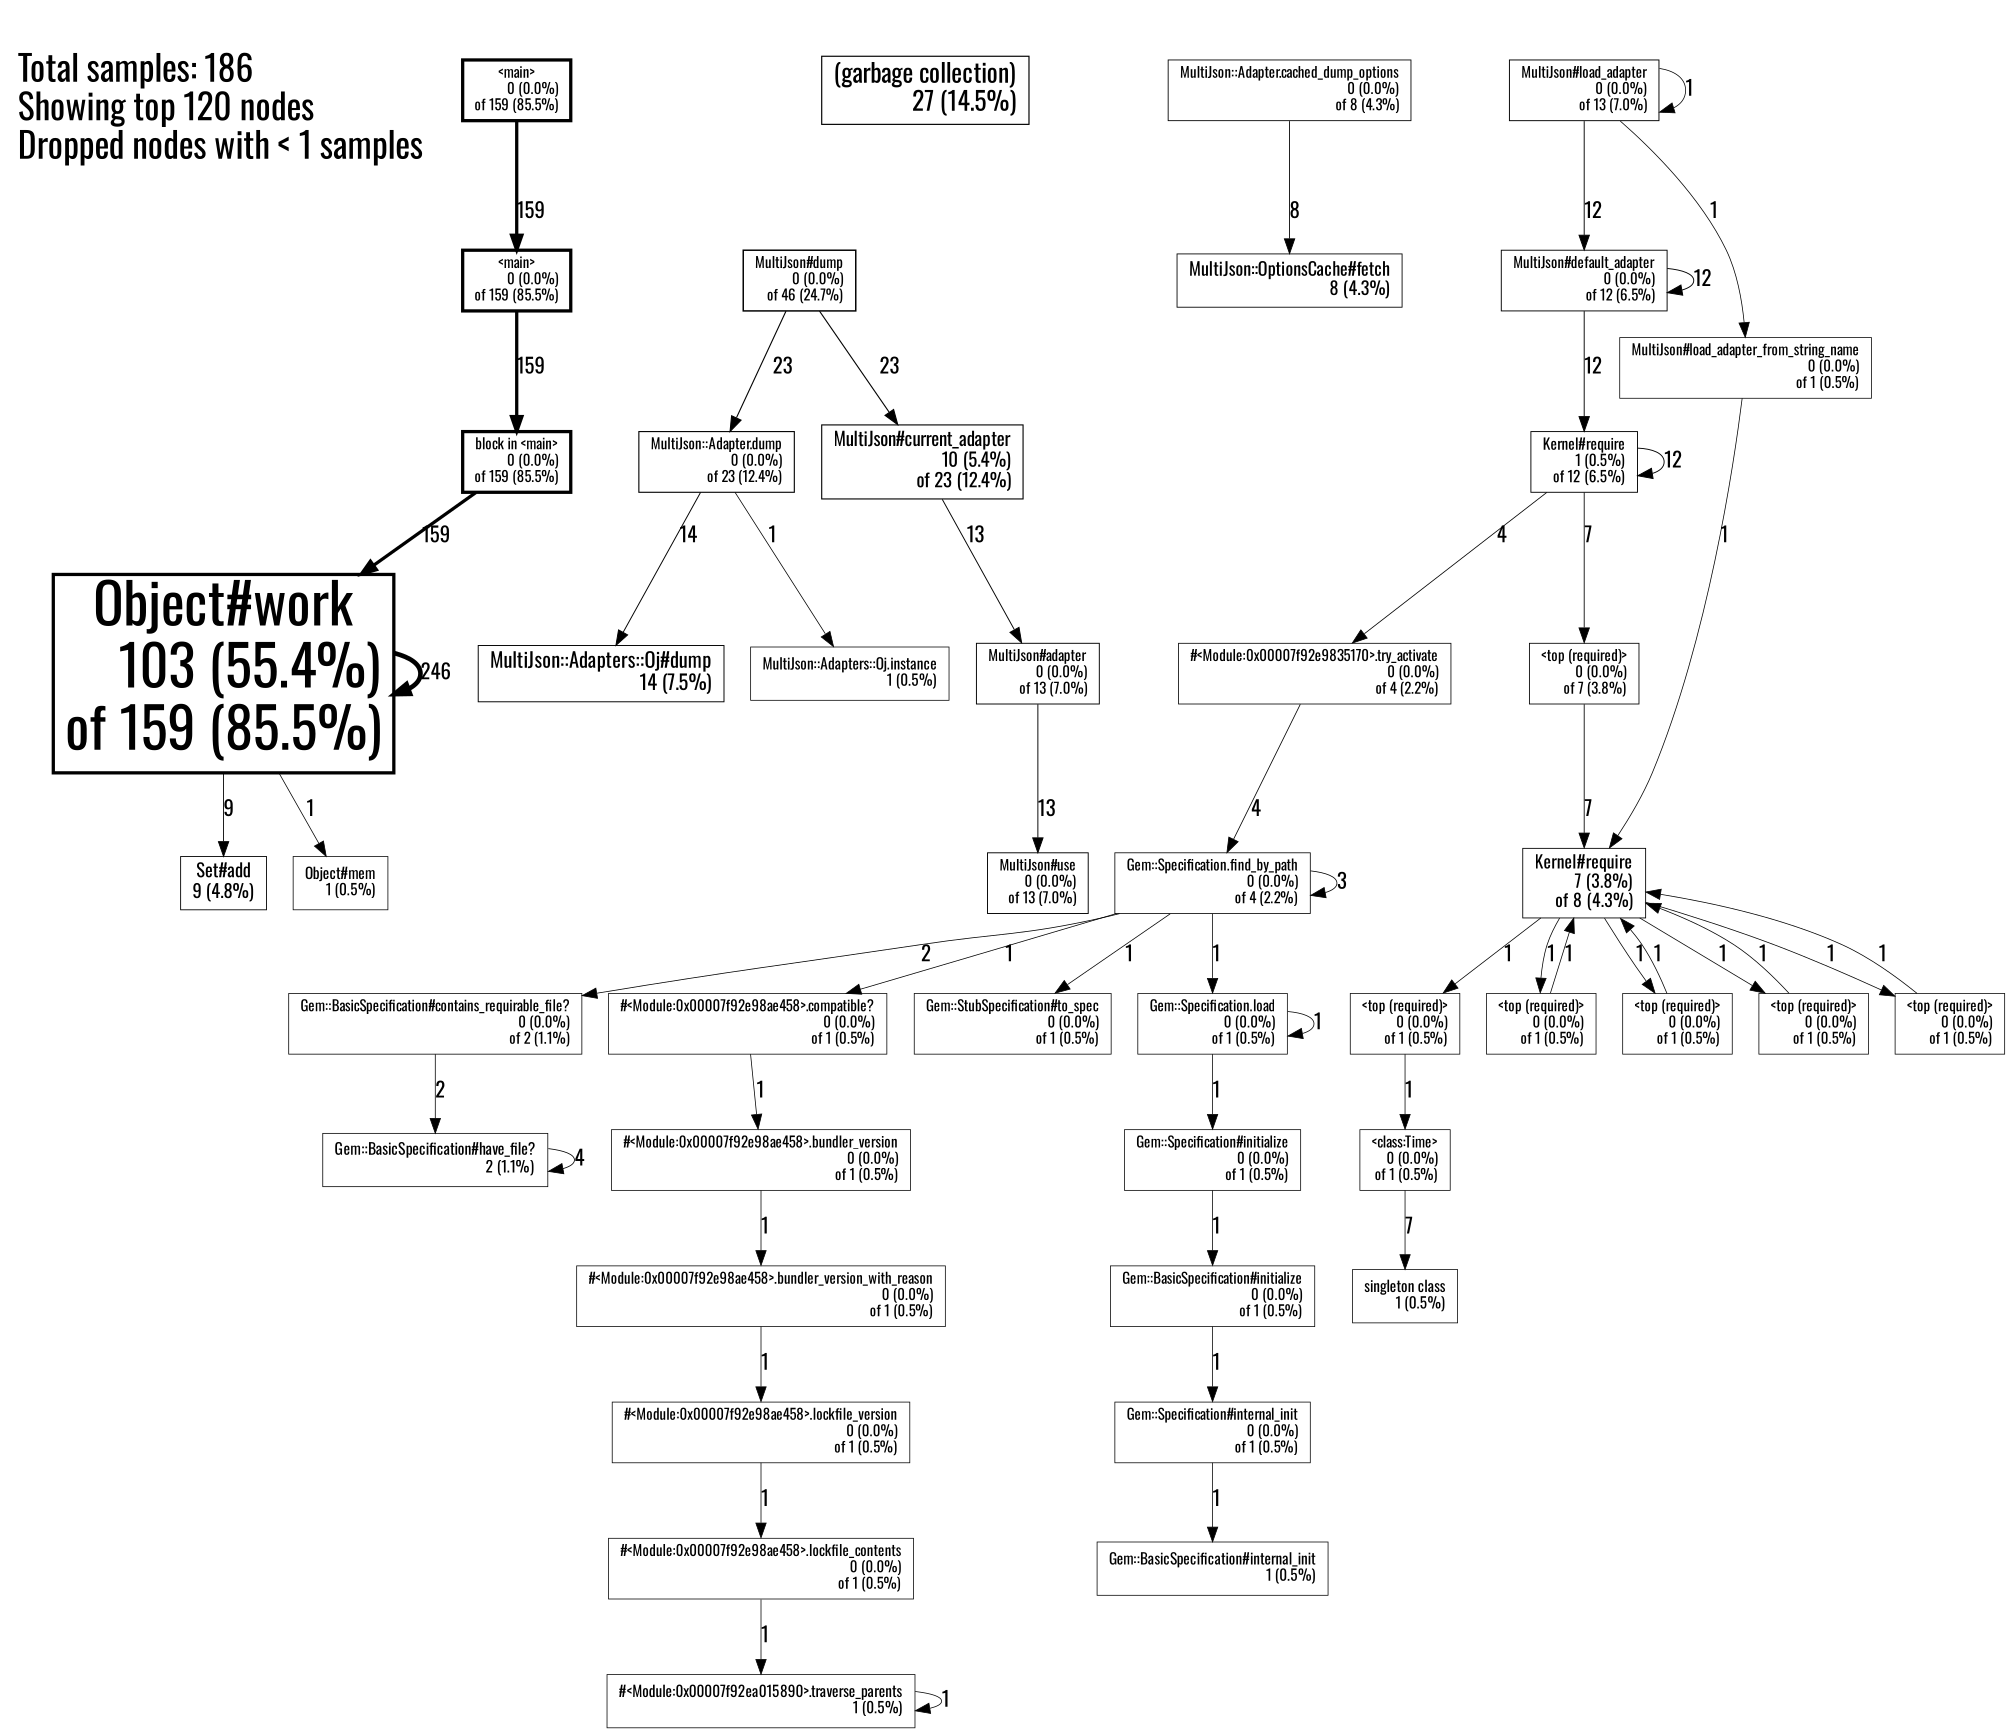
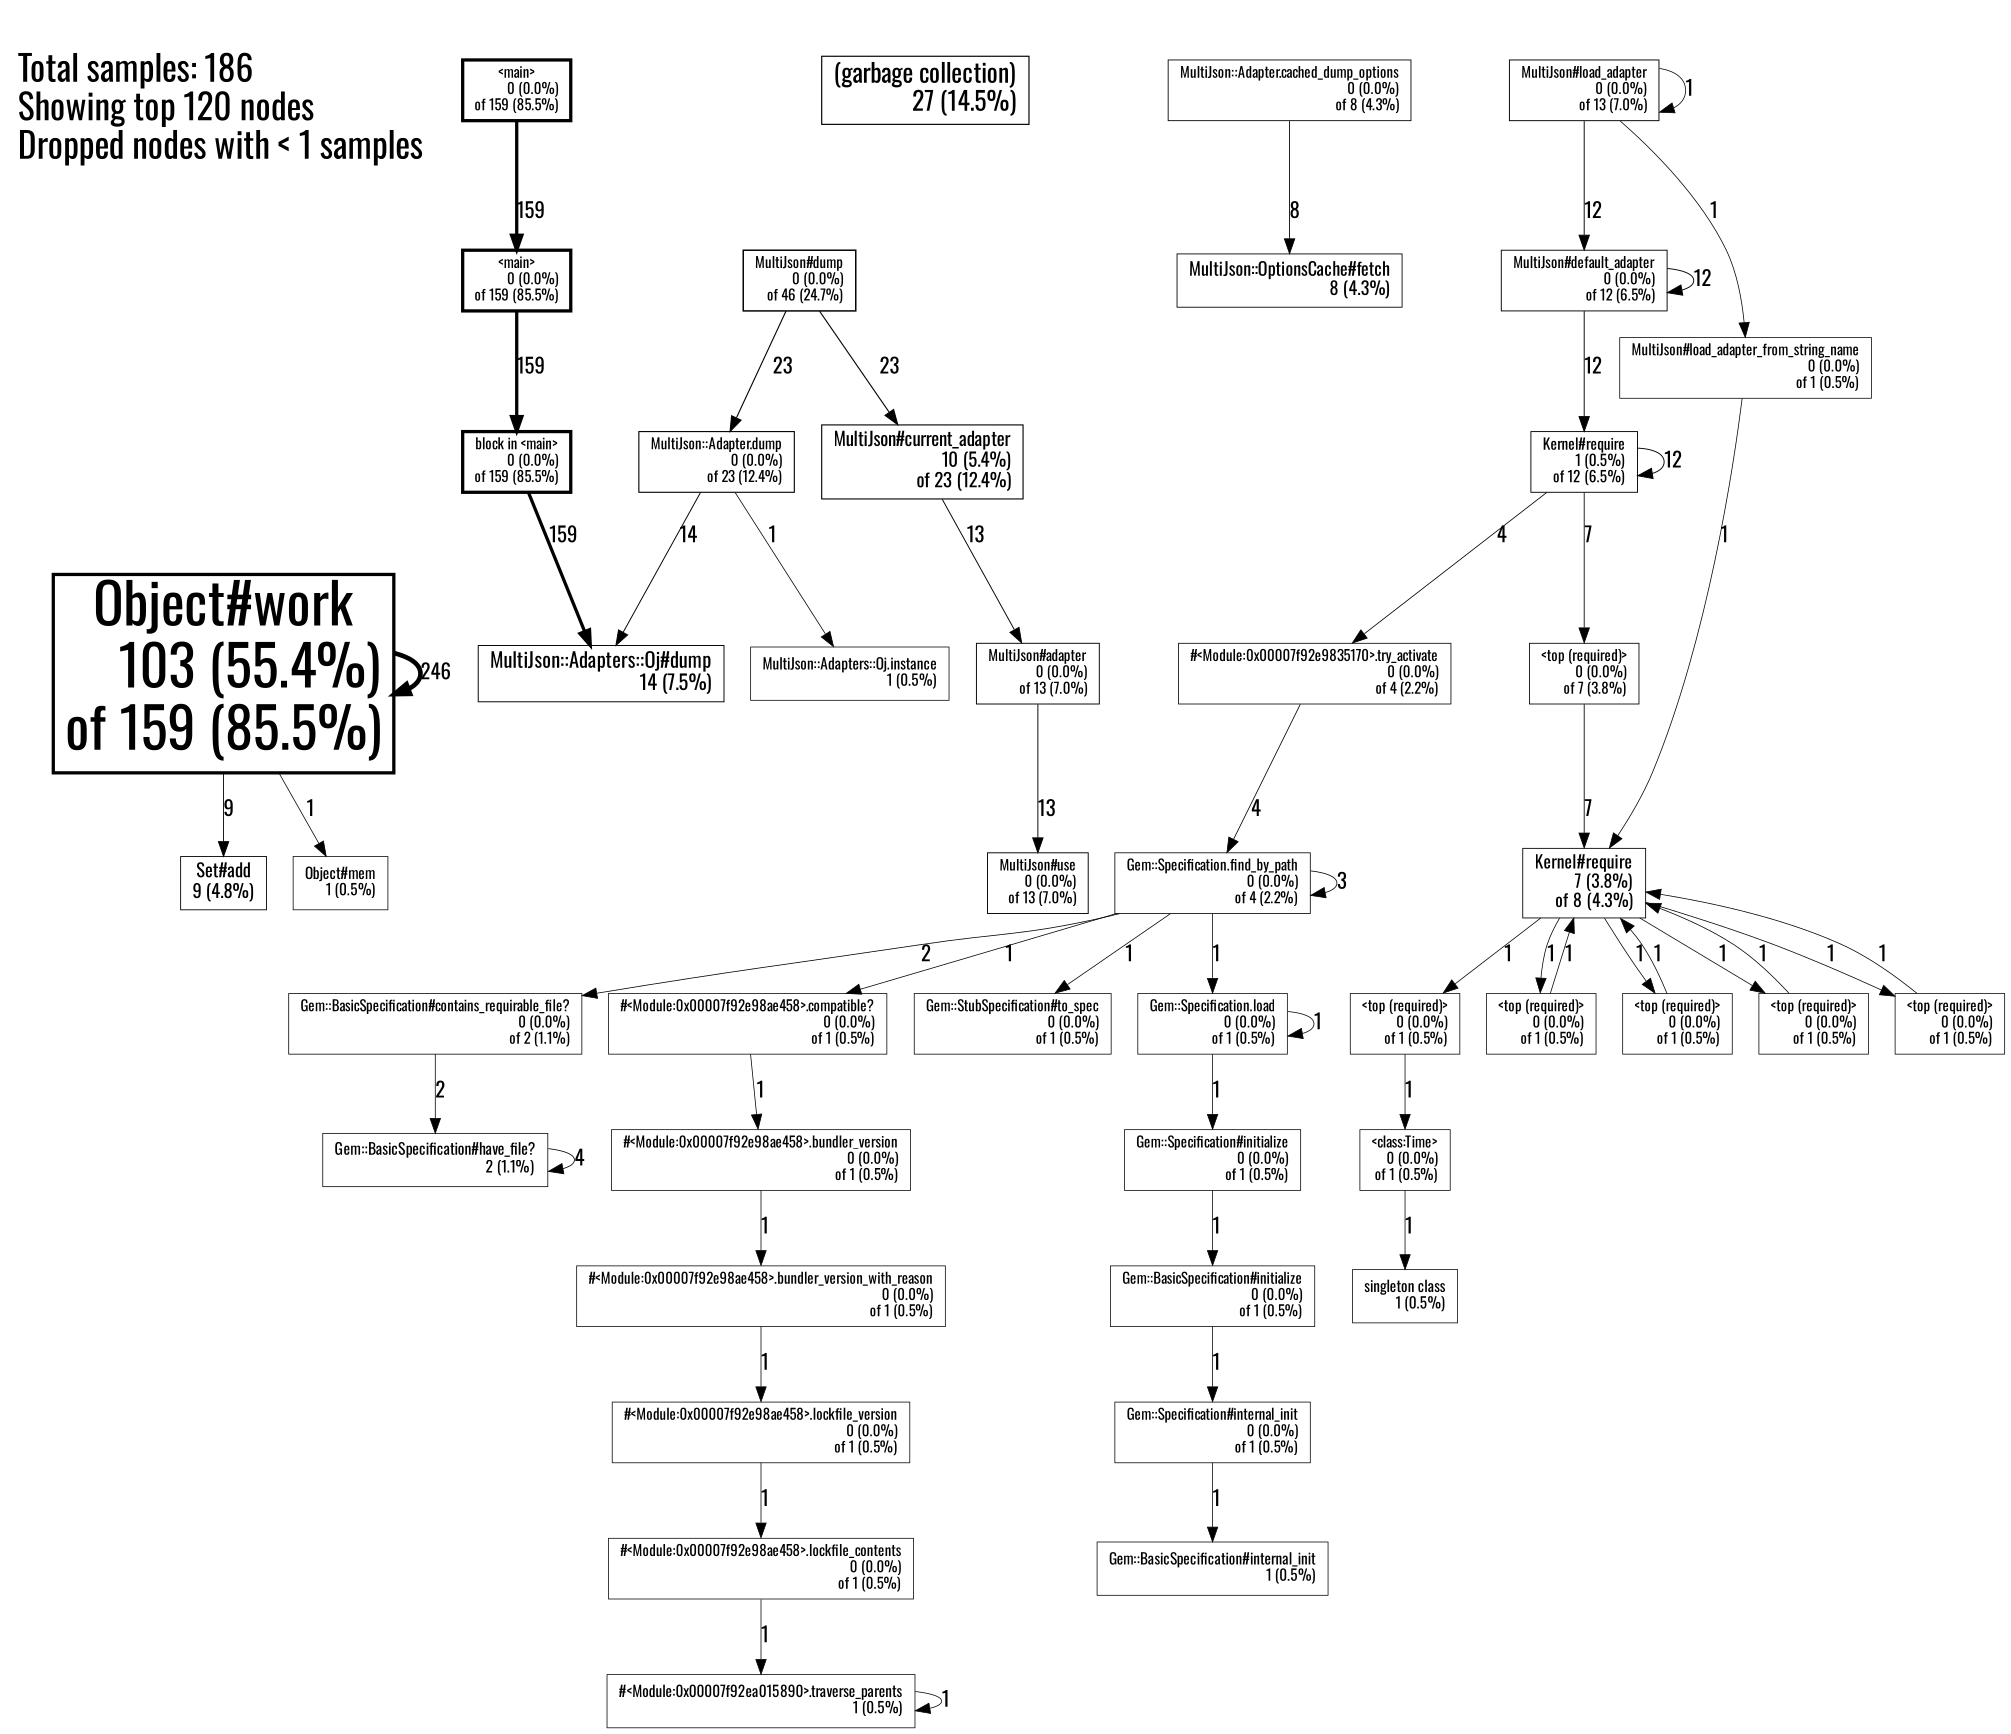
  digraph {
    fontname=Oswald
    node [fontname=Oswald fontsize=10.0 shape=box penwidth=0.510752688172043]
    edge [fontname=Oswald penwidth=0.510752688172043 weight=1]
    n1 [fontsize=24 label="\nTotal samples: 186\lShowing top 120 nodes\lDropped nodes with < 1 samples\l" shape=plaintext penwidth=""]
    n2 [label="<main>\n0 (0.0%)\rof 159 (85.5%)\r" penwidth=2.209677419354839]
    n3 [label="<main>\n0 (0.0%)\rof 159 (85.5%)\r" penwidth=2.209677419354839]
    n4 [label="block in <main>\n0 (0.0%)\rof 159 (85.5%)\r" penwidth=2.209677419354839]
    n5 [fontsize=38.0 label="Object#work\n103 (55.4%)\rof 159 (85.5%)\r" penwidth=2.209677419354839]
    n6 [fontsize=12.446601941747574 label="Set#add\n9 (4.8%)\r" penwidth=0.5967741935483871]
    n7 [fontsize=10.271844660194175 label="Object#mem\n1 (0.5%)\r"]
    n8 [label="MultiJson#dump\n0 (0.0%)\rof 46 (24.7%)\r" penwidth=0.9946236559139785]
    n9 [label="MultiJson::Adapter.dump\n0 (0.0%)\rof 23 (12.4%)\r" penwidth=0.7473118279569892]
    n10 [fontsize=12.718446601941748 label="MultiJson#current_adapter\n10 (5.4%)\rof 23 (12.4%)\r" penwidth=0.7473118279569892]
    n11 [fontsize=13.805825242718447 label="MultiJson::Adapters::Oj#dump\n14 (7.5%)\r" penwidth=0.6505376344086021]
    n12 [fontsize=10.271844660194175 label="MultiJson::Adapters::Oj.instance\n1 (0.5%)\r"]
    n13 [label="MultiJson#adapter\n0 (0.0%)\rof 13 (7.0%)\r" penwidth=0.6397849462365591]
    n14 [fontsize=17.33980582524272 label="(garbage collection)\n27 (14.5%)\r" penwidth=0.7903225806451613]
    n15 [label="MultiJson::Adapter.cached_dump_options\n0 (0.0%)\rof 8 (4.3%)\r" penwidth=0.5860215053763441]
    n16 [fontsize=12.174757281553397 label="MultiJson::OptionsCache#fetch\n8 (4.3%)\r" penwidth=0.5860215053763441]
    n17 [label="MultiJson#use\n0 (0.0%)\rof 13 (7.0%)\r" penwidth=0.6397849462365591]
    n18 [label="MultiJson#load_adapter\n0 (0.0%)\rof 13 (7.0%)\r" penwidth=0.6397849462365591]
    n19 [label="MultiJson#default_adapter\n0 (0.0%)\rof 12 (6.5%)\r" penwidth=0.6290322580645161]
    n20 [label="MultiJson#load_adapter_from_string_name\n0 (0.0%)\rof 1 (0.5%)\r"]
    n21 [fontsize=10.271844660194175 label="Kernel#require\n1 (0.5%)\rof 12 (6.5%)\r" penwidth=0.6290322580645161]
    n22 [fontsize=11.902912621359224 label="Kernel#require\n7 (3.8%)\rof 8 (4.3%)\r" penwidth=0.5860215053763441]
    n23 [label="<top (required)>\n0 (0.0%)\rof 7 (3.8%)\r" penwidth=0.5752688172043011]
    n24 [label="#<Module:0x00007f92e9835170>.try_activate\n0 (0.0%)\rof 4 (2.2%)\r" penwidth=0.543010752688172]
    n25 [label="Gem::Specification.find_by_path\n0 (0.0%)\rof 4 (2.2%)\r" penwidth=0.543010752688172]
    n26 [label="<top (required)>\n0 (0.0%)\rof 1 (0.5%)\r"]
    n27 [label="<top (required)>\n0 (0.0%)\rof 1 (0.5%)\r"]
    n28 [label="<top (required)>\n0 (0.0%)\rof 1 (0.5%)\r"]
    n29 [label="<top (required)>\n0 (0.0%)\rof 1 (0.5%)\r"]
    n30 [label="<top (required)>\n0 (0.0%)\rof 1 (0.5%)\r"]
    n31 [label="<class:Time>\n0 (0.0%)\rof 1 (0.5%)\r"]
    n32 [label="Gem::BasicSpecification#contains_requirable_file?\n0 (0.0%)\rof 2 (1.1%)\r" penwidth=0.521505376344086]
    n33 [label="#<Module:0x00007f92e98ae458>.compatible?\n0 (0.0%)\rof 1 (0.5%)\r"]
    n34 [label="Gem::StubSpecification#to_spec\n0 (0.0%)\rof 1 (0.5%)\r"]
    n35 [label="Gem::Specification.load\n0 (0.0%)\rof 1 (0.5%)\r"]
    n36 [fontsize=10.54368932038835 label="Gem::BasicSpecification#have_file?\n2 (1.1%)\r" penwidth=0.521505376344086]
    n37 [label="#<Module:0x00007f92e98ae458>.bundler_version\n0 (0.0%)\rof 1 (0.5%)\r"]
    n38 [label="#<Module:0x00007f92e98ae458>.lockfile_contents\n0 (0.0%)\rof 1 (0.5%)\r"]
    n39 [fontsize=10.271844660194175 label="#<Module:0x00007f92ea015890>.traverse_parents\n1 (0.5%)\r"]
    n40 [label="#<Module:0x00007f92e98ae458>.lockfile_version\n0 (0.0%)\rof 1 (0.5%)\r"]
    n41 [label="#<Module:0x00007f92e98ae458>.bundler_version_with_reason\n0 (0.0%)\rof 1 (0.5%)\r"]
    n42 [fontsize=10.271844660194175 label="Gem::BasicSpecification#internal_init\n1 (0.5%)\r"]
    n43 [label="Gem::Specification#internal_init\n0 (0.0%)\rof 1 (0.5%)\r"]
    n44 [label="Gem::BasicSpecification#initialize\n0 (0.0%)\rof 1 (0.5%)\r"]
    n45 [label="Gem::Specification#initialize\n0 (0.0%)\rof 1 (0.5%)\r"]
    n46 [fontsize=10.271844660194175 label="singleton class\n1 (0.5%)\r"]
    n2 -> n3 [label=159 penwidth=2.209677419354839 weight=159]
    n3 -> n4 [label=159 penwidth=2.209677419354839 weight=159]
-   n4 -> n5 [label=159 penwidth=2.209677419354839 weight=159]
+   n4 -> n11 [label=159 penwidth=2.209677419354839 weight=159]
    n5 -> n5 [label=246 penwidth=3.1451612903225805 weight=246]
    n5 -> n6 [label=9 penwidth=0.5967741935483871 weight=9]
    n5 -> n7 [label=1]
    n8 -> n9 [label=23 penwidth=0.7473118279569892 weight=23]
    n8 -> n10 [label=23 penwidth=0.7473118279569892 weight=23]
    n9 -> n11 [label=14 penwidth=0.6505376344086021 weight=14]
    n9 -> n12 [label=1]
    n10 -> n13 [label=13 penwidth=0.6397849462365591 weight=13]
    n13 -> n17 [label=13 penwidth=0.6397849462365591 weight=13]
    n15 -> n16 [label=8 penwidth=0.5860215053763441 weight=8]
    n18 -> n18 [label=1]
    n18 -> n19 [label=12 penwidth=0.6290322580645161 weight=12]
    n18 -> n20 [label=1]
    n19 -> n19 [label=12 penwidth=0.6290322580645161 weight=12]
    n19 -> n21 [label=12 penwidth=0.6290322580645161 weight=12]
    n20 -> n22 [label=1]
    n21 -> n21 [label=12 penwidth=0.6290322580645161 weight=12]
    n21 -> n23 [label=7 penwidth=0.5752688172043011 weight=7]
    n21 -> n24 [label=4 penwidth=0.543010752688172 weight=4]
    n22 -> n26 [label=1]
    n22 -> n27 [label=1]
    n22 -> n28 [label=1]
    n22 -> n29 [label=1]
    n22 -> n30 [label=1]
    n23 -> n22 [label=7 penwidth=0.5752688172043011 weight=7]
    n24 -> n25 [label=4 penwidth=0.543010752688172 weight=4]
    n25 -> n25 [label=3 penwidth=0.532258064516129 weight=3]
    n25 -> n32 [label=2 penwidth=0.521505376344086 weight=2]
    n25 -> n33 [label=1]
    n25 -> n34 [label=1]
    n25 -> n35 [label=1]
    n26 -> n22 [label=1]
    n27 -> n22 [label=1]
    n28 -> n31 [label=1]
    n29 -> n22 [label=1]
    n30 -> n22 [label=1]
-   n31 -> n46 [label=7]
+   n31 -> n46 [label=1]
    n32 -> n36 [label=2 penwidth=0.521505376344086 weight=2]
    n33 -> n37 [label=1]
    n35 -> n35 [label=1]
    n35 -> n45 [label=1]
    n36 -> n36 [label=4 penwidth=0.543010752688172 weight=4]
    n37 -> n41 [label=1]
    n38 -> n39 [label=1]
    n39 -> n39 [label=1]
    n40 -> n38 [label=1]
    n41 -> n40 [label=1]
    n43 -> n42 [label=1]
    n44 -> n43 [label=1]
    n45 -> n44 [label=1]
  }
